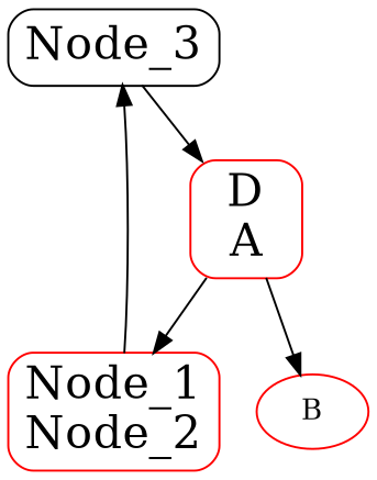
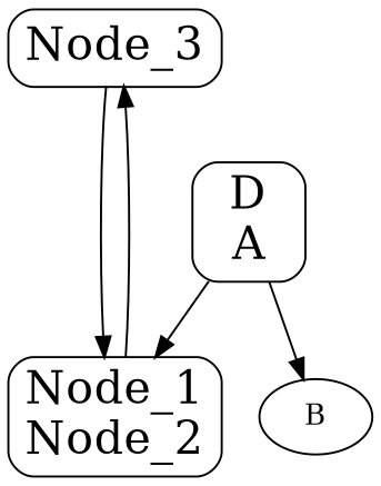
  digraph {
    node [fontsize=22 shape=Mrecord]
    n1 [label=Node_3]
-   n2 [color=red label="Node_1\nNode_2"]
-   n3 [label=B color=red fontsize="" shape=""]
-   n4 [color=red label="D\nA"]
+   n2 [color=black label="Node_1\nNode_2"]
+   n3 [label=B fontsize="" shape=""]
+   n4 [color=black label="D\nA"]
    subgraph sub_1 {
      label=sub_graph_1
      n1
    }
    subgraph sub_2 {
      label=sub_graph_2
    }
-   n1 -> n4
+   n1 -> n2
    n2 -> n1
    n4 -> n2
    n4 -> n3
  }
